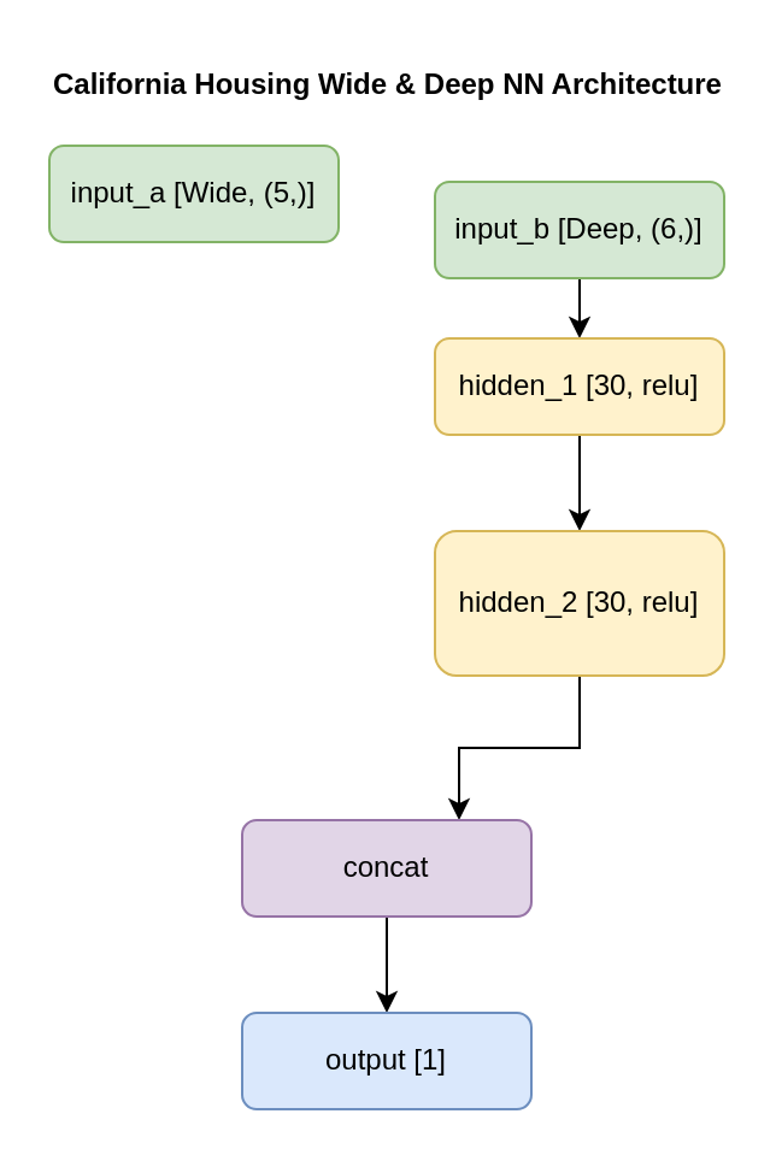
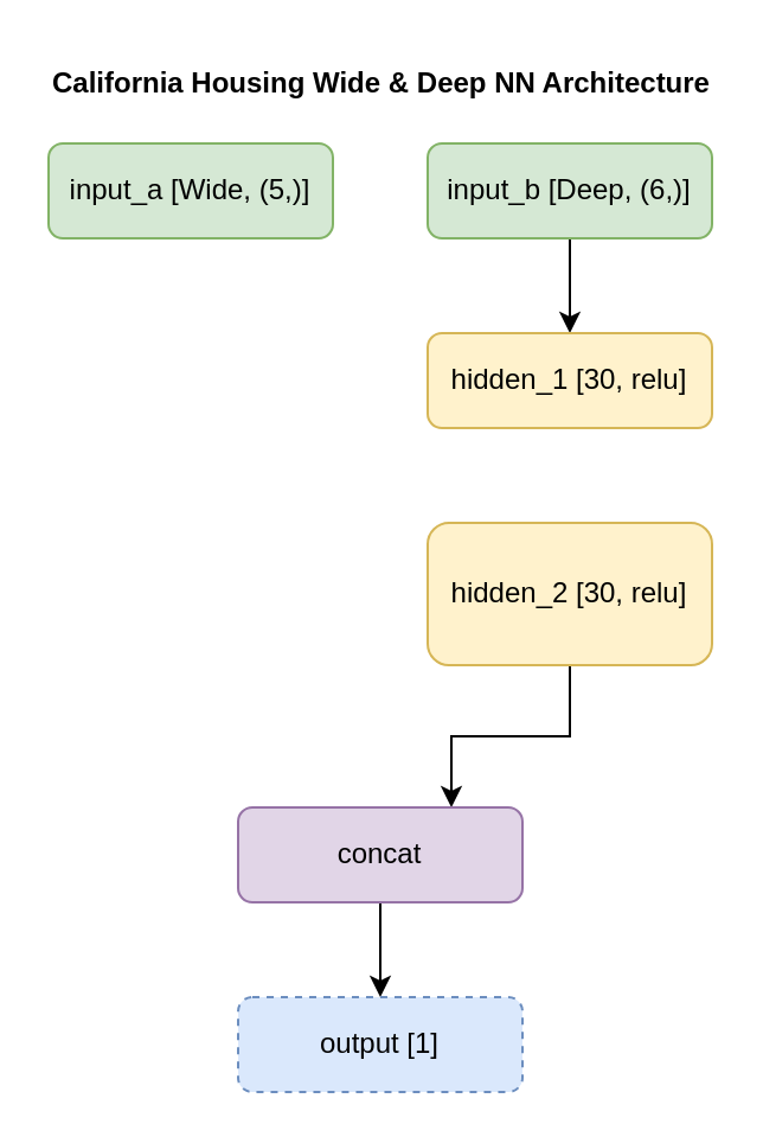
  <mxCell id="0" />
  <mxCell id="1" parent="0" />
  <mxCell id="2" value="input_a [Wide, (5,)]" style="rounded=1;whiteSpace=wrap;html=1;fillColor=#d5e8d4;strokeColor=#82b366;" parent="1" vertex="1"><mxGeometry x="20" y="60" width="120" height="40" as="geometry" /></mxCell>
  <mxCell id="3" style="edgeStyle=orthogonalEdgeStyle;rounded=0;orthogonalLoop=1;jettySize=auto;html=1;entryX=0.5;entryY=0;entryDx=0;entryDy=0;" parent="1" source="4" target="6" edge="1"><mxGeometry relative="1" as="geometry" /></mxCell>
- <mxCell id="4" value="input_b [Deep, (6,)]" style="rounded=1;whiteSpace=wrap;html=1;fillColor=#d5e8d4;strokeColor=#82b366;" parent="1" vertex="1"><mxGeometry x="180" y="75" width="120" height="40" as="geometry" /></mxCell>
- <mxCell id="5" style="edgeStyle=orthogonalEdgeStyle;rounded=0;orthogonalLoop=1;jettySize=auto;html=1;entryX=0.5;entryY=0;entryDx=0;entryDy=0;" parent="1" source="6" target="8" edge="1"><mxGeometry relative="1" as="geometry" /></mxCell>
+ <mxCell id="4" value="input_b [Deep, (6,)]" style="rounded=1;whiteSpace=wrap;html=1;fillColor=#d5e8d4;strokeColor=#82b366;" parent="1" vertex="1"><mxGeometry x="180" y="60" width="120" height="40" as="geometry" /></mxCell>
  <mxCell id="6" value="hidden_1 [30, relu]" style="rounded=1;whiteSpace=wrap;html=1;fillColor=#fff2cc;strokeColor=#d6b656;" parent="1" vertex="1"><mxGeometry x="180" y="140" width="120" height="40" as="geometry" /></mxCell>
  <mxCell id="7" style="edgeStyle=orthogonalEdgeStyle;rounded=0;orthogonalLoop=1;jettySize=auto;html=1;entryX=0.75;entryY=0;entryDx=0;entryDy=0;" parent="1" source="8" target="10" edge="1"><mxGeometry relative="1" as="geometry" /></mxCell>
  <mxCell id="8" value="hidden_2 [30, relu]" style="rounded=1;whiteSpace=wrap;html=1;fillColor=#fff2cc;strokeColor=#d6b656;" parent="1" vertex="1"><mxGeometry x="180" y="220" width="120" height="60" as="geometry" /></mxCell>
  <mxCell id="9" style="edgeStyle=orthogonalEdgeStyle;rounded=0;orthogonalLoop=1;jettySize=auto;html=1;entryX=0.5;entryY=0;entryDx=0;entryDy=0;" parent="1" source="10" target="11" edge="1"><mxGeometry relative="1" as="geometry" /></mxCell>
  <mxCell id="10" value="concat" style="rounded=1;whiteSpace=wrap;html=1;fillColor=#e1d5e7;strokeColor=#9673a6;" parent="1" vertex="1"><mxGeometry x="100" y="340" width="120" height="40" as="geometry" /></mxCell>
- <mxCell id="11" value="output [1]" style="rounded=1;whiteSpace=wrap;html=1;fillColor=#dae8fc;strokeColor=#6c8ebf;" parent="1" vertex="1"><mxGeometry x="100" y="420" width="120" height="40" as="geometry" /></mxCell>
+ <mxCell id="11" value="output [1]" style="rounded=1;whiteSpace=wrap;html=1;fillColor=#dae8fc;strokeColor=#6c8ebf;dashed=1;" parent="1" vertex="1"><mxGeometry x="100" y="420" width="120" height="40" as="geometry" /></mxCell>
  <mxCell id="12" value="&lt;b&gt;California Housing Wide &amp;amp; Deep NN Architecture&lt;/b&gt;" style="text;html=1;strokeColor=none;fillColor=none;align=left;verticalAlign=middle;whiteSpace=wrap;rounded=0;" parent="1" vertex="1"><mxGeometry x="20" y="20" width="280" height="30" as="geometry" /></mxCell>
